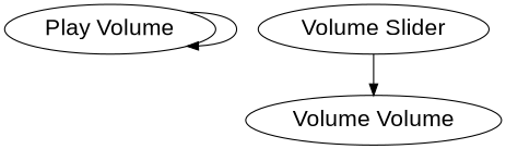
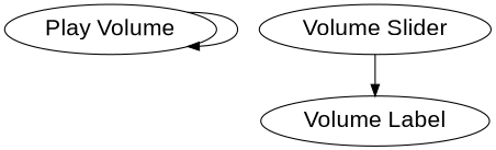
  digraph {
    fontname="Liberation Sans"
    node [fontname="Liberation Sans" fontsize=20]
    edge [fontname="Liberation Sans"]
    n1 [label="Play Volume"]
    "Volume Slider"
-   "Volume Label" [label="Volume Volume"]
+   "Volume Label"
    n1 -> n1
    "Volume Slider" -> "Volume Label"
  }
